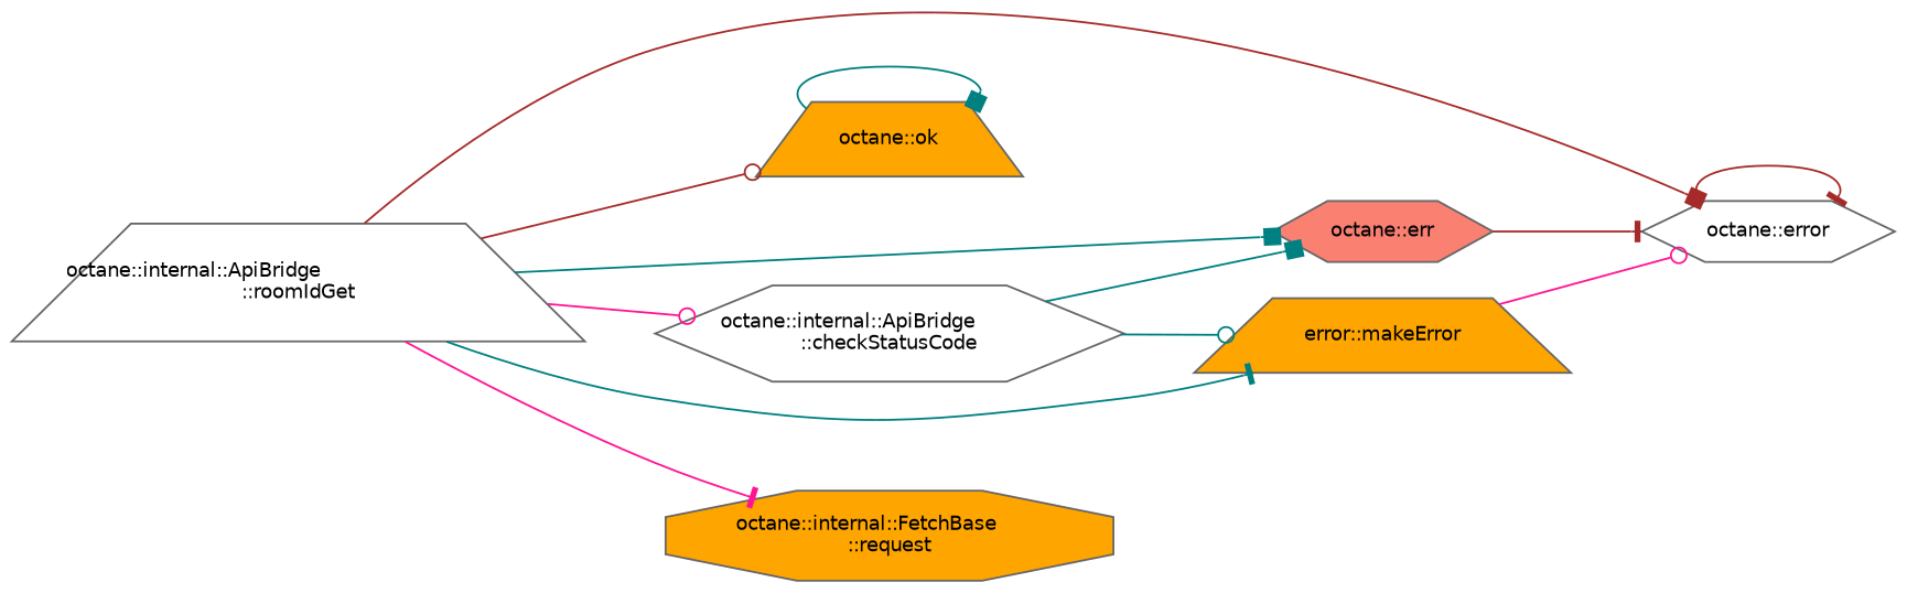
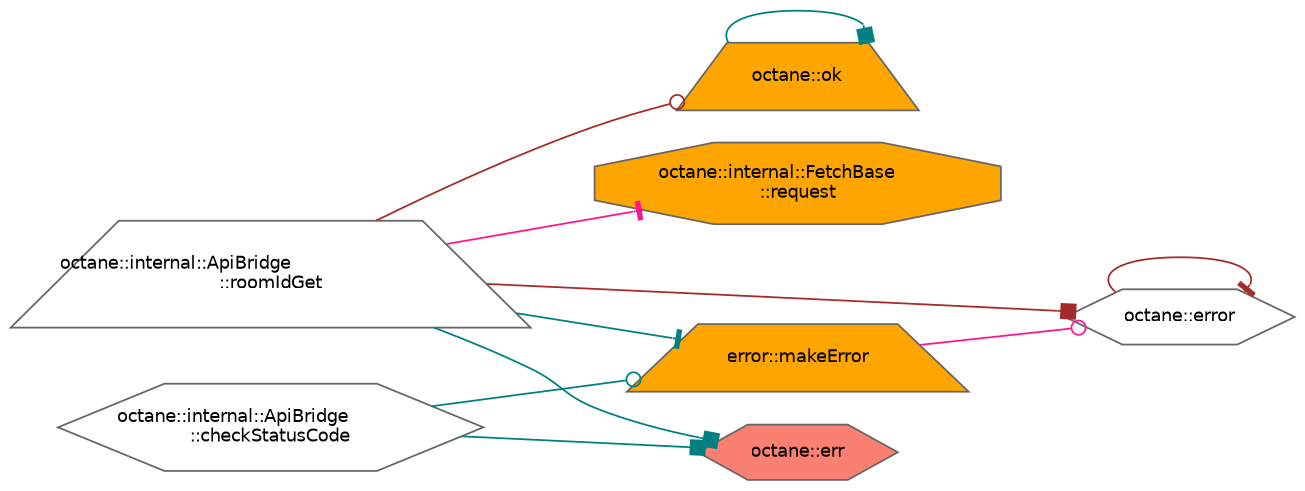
  digraph {
    rankdir=LR
    node [color=grey40 fillcolor=white fontname=Helvetica fontsize=10 shape=hexagon style=filled]
    edge [arrowhead=tee color=teal fontname=Helvetica fontsize=10 labelfontname=Helvetica labelfontsize=10 style=solid]
    n1 [height=0.2 label="octane::error" width=0.4]
    n2 [fillcolor=orange height=0.2 label="octane::ok" shape=trapezium width=0.4]
    n3 [height=0.2 label="octane::internal::ApiBridge\l::roomIdGet" shape=trapezium width=0.4]
    n4 [height=0.2 label="octane::internal::ApiBridge\l::checkStatusCode" width=0.4]
    n5 [fillcolor=salmon height=0.2 label="octane::err" width=0.4]
    n6 [fillcolor=orange height=0.2 label="error::makeError" shape=trapezium width=0.4]
    n7 [fillcolor=orange height=0.2 label="octane::internal::FetchBase\l::request" shape=octagon width=0.4]
    n1 -> n1 [color=brown]
    n2 -> n2 [arrowhead=box]
    n3 -> n1 [arrowhead=box color=brown]
    n3 -> n2 [arrowhead=odot color=brown]
-   n3 -> n4 [arrowhead=odot color=deeppink]
    n3 -> n5 [arrowhead=box]
    n3 -> n6
    n3 -> n7 [color=deeppink]
    n4 -> n5 [arrowhead=box]
    n4 -> n6 [arrowhead=odot]
-   n5 -> n1 [color=brown]
    n6 -> n1 [arrowhead=odot color=deeppink]
  }
